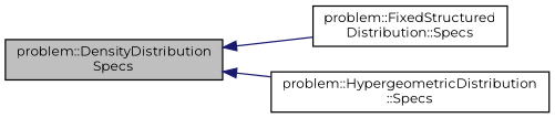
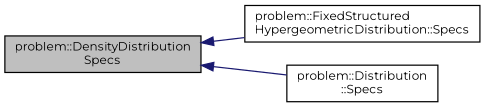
  digraph {
    fontname=Montserrat
    rankdir=LR
    node [color=black fillcolor=white fontname=Montserrat fontsize=10 shape=record style=filled]
    edge [color=midnightblue dir=back fontname=Montserrat fontsize=10 labelfontname=Helvetica labelfontsize=10 style=solid]
    n1 [fillcolor=grey75 fontcolor=black height=0.2 label="problem::DensityDistribution\lSpecs" width=0.4]
-   n2 [height=0.2 label="problem::FixedStructured\lDistribution::Specs" width=0.4]
-   n3 [height=0.2 label="problem::HypergeometricDistribution\l::Specs" width=0.4]
+   n2 [height=0.2 label="problem::FixedStructured\lHypergeometricDistribution::Specs" width=0.4]
+   n3 [height=0.2 label="problem::Distribution\l::Specs" width=0.4]
    n1 -> n2
    n1 -> n3
  }
